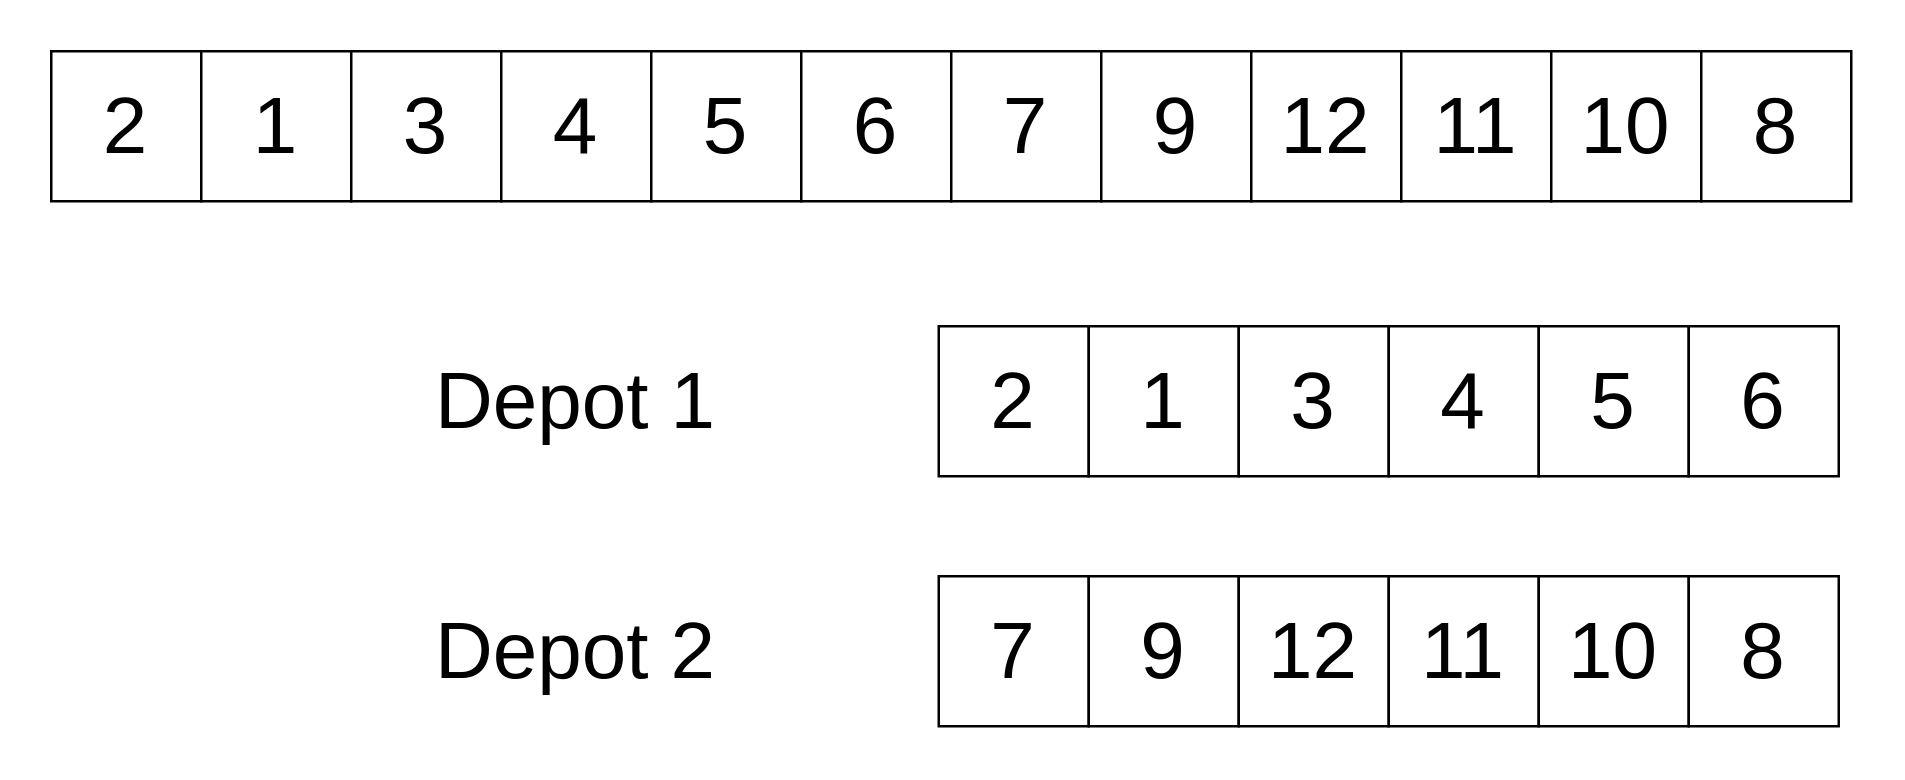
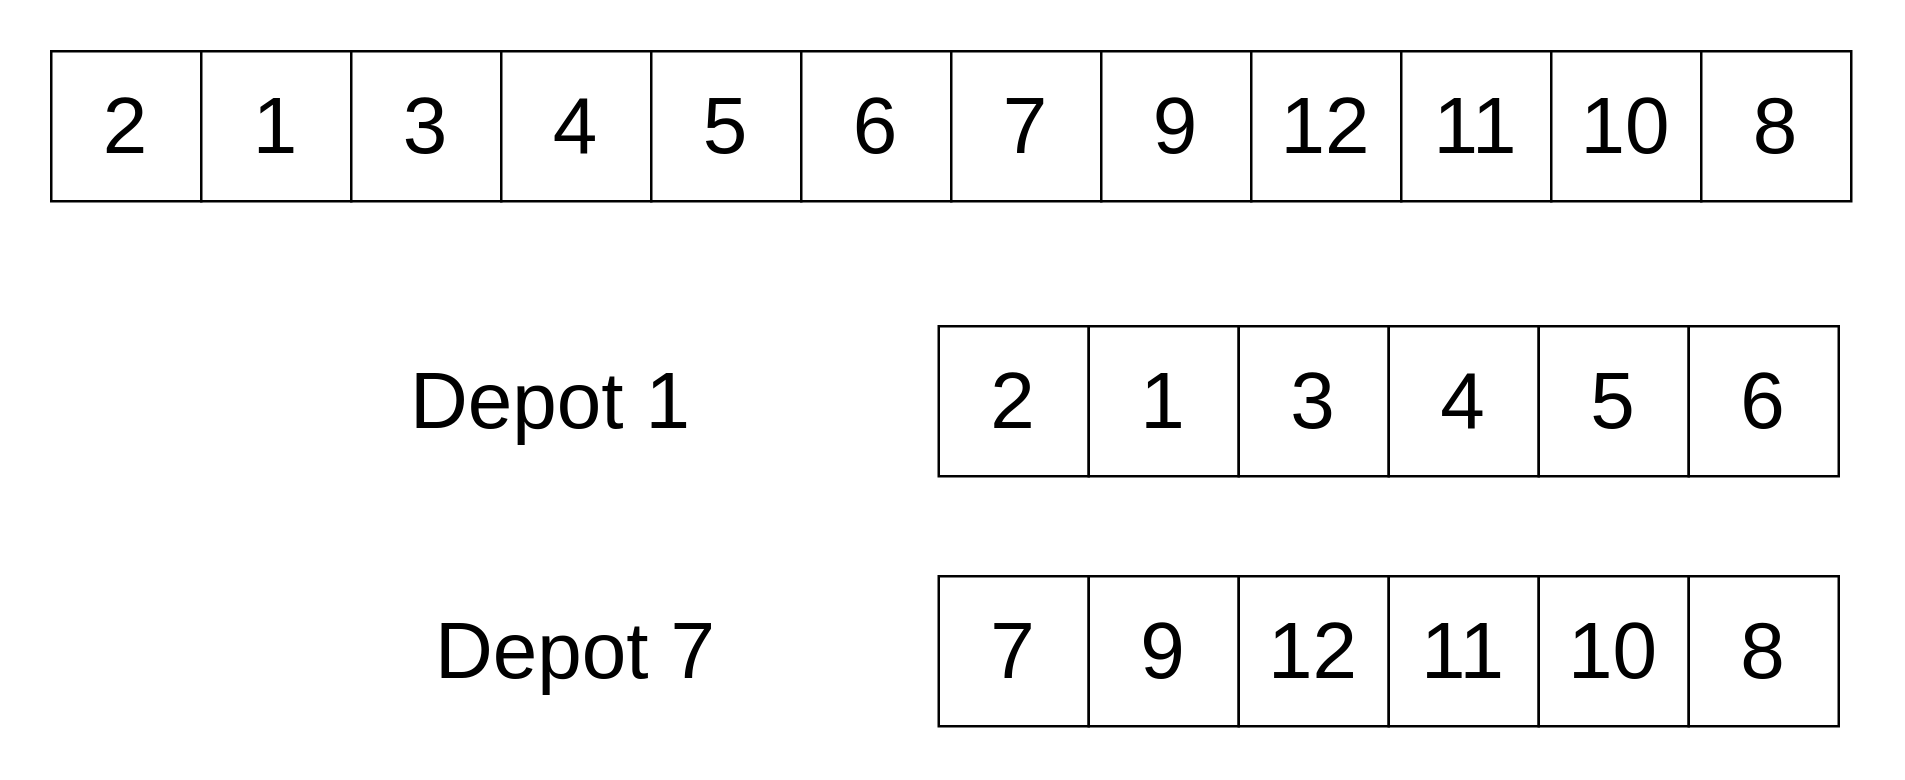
  <mxCell id="0" />
  <mxCell id="1" parent="0" />
  <mxCell id="2" value="&lt;font style=&quot;font-size: 32px&quot;&gt;2&lt;/font&gt;" style="rounded=0;whiteSpace=wrap;html=1;" parent="1" vertex="1"><mxGeometry x="20" y="20" width="60" height="60" as="geometry" /></mxCell>
  <mxCell id="3" value="&lt;font style=&quot;font-size: 32px&quot;&gt;1&lt;/font&gt;" style="rounded=0;whiteSpace=wrap;html=1;" parent="1" vertex="1"><mxGeometry x="80" y="20" width="60" height="60" as="geometry" /></mxCell>
  <mxCell id="4" value="&lt;font style=&quot;font-size: 32px&quot;&gt;3&lt;/font&gt;" style="rounded=0;whiteSpace=wrap;html=1;" parent="1" vertex="1"><mxGeometry x="140" y="20" width="60" height="60" as="geometry" /></mxCell>
  <mxCell id="5" value="&lt;font style=&quot;font-size: 32px&quot;&gt;4&lt;/font&gt;" style="rounded=0;whiteSpace=wrap;html=1;fillColor=#FFFFFF;" parent="1" vertex="1"><mxGeometry x="200" y="20" width="60" height="60" as="geometry" /></mxCell>
  <mxCell id="6" value="&lt;font style=&quot;font-size: 32px&quot;&gt;5&lt;/font&gt;" style="rounded=0;whiteSpace=wrap;html=1;fillColor=#FFFFFF;" parent="1" vertex="1"><mxGeometry x="260" y="20" width="60" height="60" as="geometry" /></mxCell>
  <mxCell id="7" value="&lt;font style=&quot;font-size: 32px&quot;&gt;6&lt;/font&gt;" style="rounded=0;whiteSpace=wrap;html=1;fillColor=#FFFFFF;" parent="1" vertex="1"><mxGeometry x="320" y="20" width="60" height="60" as="geometry" /></mxCell>
  <mxCell id="8" value="&lt;font style=&quot;font-size: 32px&quot;&gt;7&lt;/font&gt;" style="rounded=0;whiteSpace=wrap;html=1;fillColor=#FFFFFF;" parent="1" vertex="1"><mxGeometry x="380" y="20" width="60" height="60" as="geometry" /></mxCell>
  <mxCell id="9" value="&lt;font style=&quot;font-size: 32px&quot;&gt;9&lt;/font&gt;" style="rounded=0;whiteSpace=wrap;html=1;fillColor=#FFFFFF;" parent="1" vertex="1"><mxGeometry x="440" y="20" width="60" height="60" as="geometry" /></mxCell>
  <mxCell id="10" value="&lt;font style=&quot;font-size: 32px&quot;&gt;12&lt;/font&gt;" style="rounded=0;whiteSpace=wrap;html=1;fillColor=#FFFFFF;" parent="1" vertex="1"><mxGeometry x="500" y="20" width="60" height="60" as="geometry" /></mxCell>
  <mxCell id="11" value="&lt;font style=&quot;font-size: 32px&quot;&gt;11&lt;/font&gt;" style="rounded=0;whiteSpace=wrap;html=1;fillColor=#FFFFFF;" parent="1" vertex="1"><mxGeometry x="560" y="20" width="60" height="60" as="geometry" /></mxCell>
  <mxCell id="12" value="&lt;font style=&quot;font-size: 32px&quot;&gt;10&lt;/font&gt;" style="rounded=0;whiteSpace=wrap;html=1;" parent="1" vertex="1"><mxGeometry x="620" y="20" width="60" height="60" as="geometry" /></mxCell>
  <mxCell id="13" value="&lt;font style=&quot;font-size: 32px&quot;&gt;8&lt;/font&gt;" style="rounded=0;whiteSpace=wrap;html=1;" parent="1" vertex="1"><mxGeometry x="680" y="20" width="60" height="60" as="geometry" /></mxCell>
  <mxCell id="14" value="&lt;font style=&quot;font-size: 32px&quot;&gt;2&lt;/font&gt;" style="rounded=0;whiteSpace=wrap;html=1;" vertex="1" parent="1"><mxGeometry x="375" y="130" width="60" height="60" as="geometry" /></mxCell>
  <mxCell id="15" value="&lt;font style=&quot;font-size: 32px&quot;&gt;1&lt;/font&gt;" style="rounded=0;whiteSpace=wrap;html=1;" vertex="1" parent="1"><mxGeometry x="435" y="130" width="60" height="60" as="geometry" /></mxCell>
  <mxCell id="16" value="&lt;font style=&quot;font-size: 32px&quot;&gt;3&lt;/font&gt;" style="rounded=0;whiteSpace=wrap;html=1;" vertex="1" parent="1"><mxGeometry x="495" y="130" width="60" height="60" as="geometry" /></mxCell>
  <mxCell id="17" value="&lt;font style=&quot;font-size: 32px&quot;&gt;4&lt;/font&gt;" style="rounded=0;whiteSpace=wrap;html=1;fillColor=#FFFFFF;" vertex="1" parent="1"><mxGeometry x="555" y="130" width="60" height="60" as="geometry" /></mxCell>
  <mxCell id="18" value="&lt;font style=&quot;font-size: 32px&quot;&gt;5&lt;/font&gt;" style="rounded=0;whiteSpace=wrap;html=1;fillColor=#FFFFFF;" vertex="1" parent="1"><mxGeometry x="615" y="130" width="60" height="60" as="geometry" /></mxCell>
  <mxCell id="19" value="&lt;font style=&quot;font-size: 32px&quot;&gt;6&lt;/font&gt;" style="rounded=0;whiteSpace=wrap;html=1;fillColor=#FFFFFF;" vertex="1" parent="1"><mxGeometry x="675" y="130" width="60" height="60" as="geometry" /></mxCell>
  <mxCell id="20" value="&lt;font style=&quot;font-size: 32px&quot;&gt;7&lt;/font&gt;" style="rounded=0;whiteSpace=wrap;html=1;fillColor=#FFFFFF;" vertex="1" parent="1"><mxGeometry x="375" y="230" width="60" height="60" as="geometry" /></mxCell>
  <mxCell id="21" value="&lt;font style=&quot;font-size: 32px&quot;&gt;9&lt;/font&gt;" style="rounded=0;whiteSpace=wrap;html=1;fillColor=#FFFFFF;" vertex="1" parent="1"><mxGeometry x="435" y="230" width="60" height="60" as="geometry" /></mxCell>
  <mxCell id="22" value="&lt;font style=&quot;font-size: 32px&quot;&gt;12&lt;/font&gt;" style="rounded=0;whiteSpace=wrap;html=1;fillColor=#FFFFFF;" vertex="1" parent="1"><mxGeometry x="495" y="230" width="60" height="60" as="geometry" /></mxCell>
  <mxCell id="23" value="&lt;font style=&quot;font-size: 32px&quot;&gt;11&lt;/font&gt;" style="rounded=0;whiteSpace=wrap;html=1;fillColor=#FFFFFF;" vertex="1" parent="1"><mxGeometry x="555" y="230" width="60" height="60" as="geometry" /></mxCell>
  <mxCell id="24" value="&lt;font style=&quot;font-size: 32px&quot;&gt;10&lt;/font&gt;" style="rounded=0;whiteSpace=wrap;html=1;" vertex="1" parent="1"><mxGeometry x="615" y="230" width="60" height="60" as="geometry" /></mxCell>
  <mxCell id="25" value="&lt;font style=&quot;font-size: 32px&quot;&gt;8&lt;/font&gt;" style="rounded=0;whiteSpace=wrap;html=1;" vertex="1" parent="1"><mxGeometry x="675" y="230" width="60" height="60" as="geometry" /></mxCell>
- <mxCell id="26" value="&lt;font style=&quot;font-size: 32px&quot;&gt;Depot 1&lt;/font&gt;" style="text;html=1;strokeColor=none;fillColor=none;align=center;verticalAlign=middle;whiteSpace=wrap;rounded=0;" vertex="1" parent="1"><mxGeometry x="135" y="150" width="190" height="20" as="geometry" /></mxCell>
- <mxCell id="27" value="&lt;font style=&quot;font-size: 32px&quot;&gt;Depot 2&lt;/font&gt;" style="text;html=1;strokeColor=none;fillColor=none;align=center;verticalAlign=middle;whiteSpace=wrap;rounded=0;" vertex="1" parent="1"><mxGeometry x="135" y="250" width="190" height="20" as="geometry" /></mxCell>
+ <mxCell id="26" value="&lt;font style=&quot;font-size: 32px&quot;&gt;Depot 1&lt;/font&gt;" style="text;html=1;strokeColor=none;fillColor=none;align=center;verticalAlign=middle;whiteSpace=wrap;rounded=0;" vertex="1" parent="1"><mxGeometry x="125" y="150" width="190" height="20" as="geometry" /></mxCell>
+ <mxCell id="27" value="&lt;font style=&quot;font-size: 32px&quot;&gt;Depot 7&lt;/font&gt;" style="text;html=1;strokeColor=none;fillColor=none;align=center;verticalAlign=middle;whiteSpace=wrap;rounded=0;" vertex="1" parent="1"><mxGeometry x="135" y="250" width="190" height="20" as="geometry" /></mxCell>
